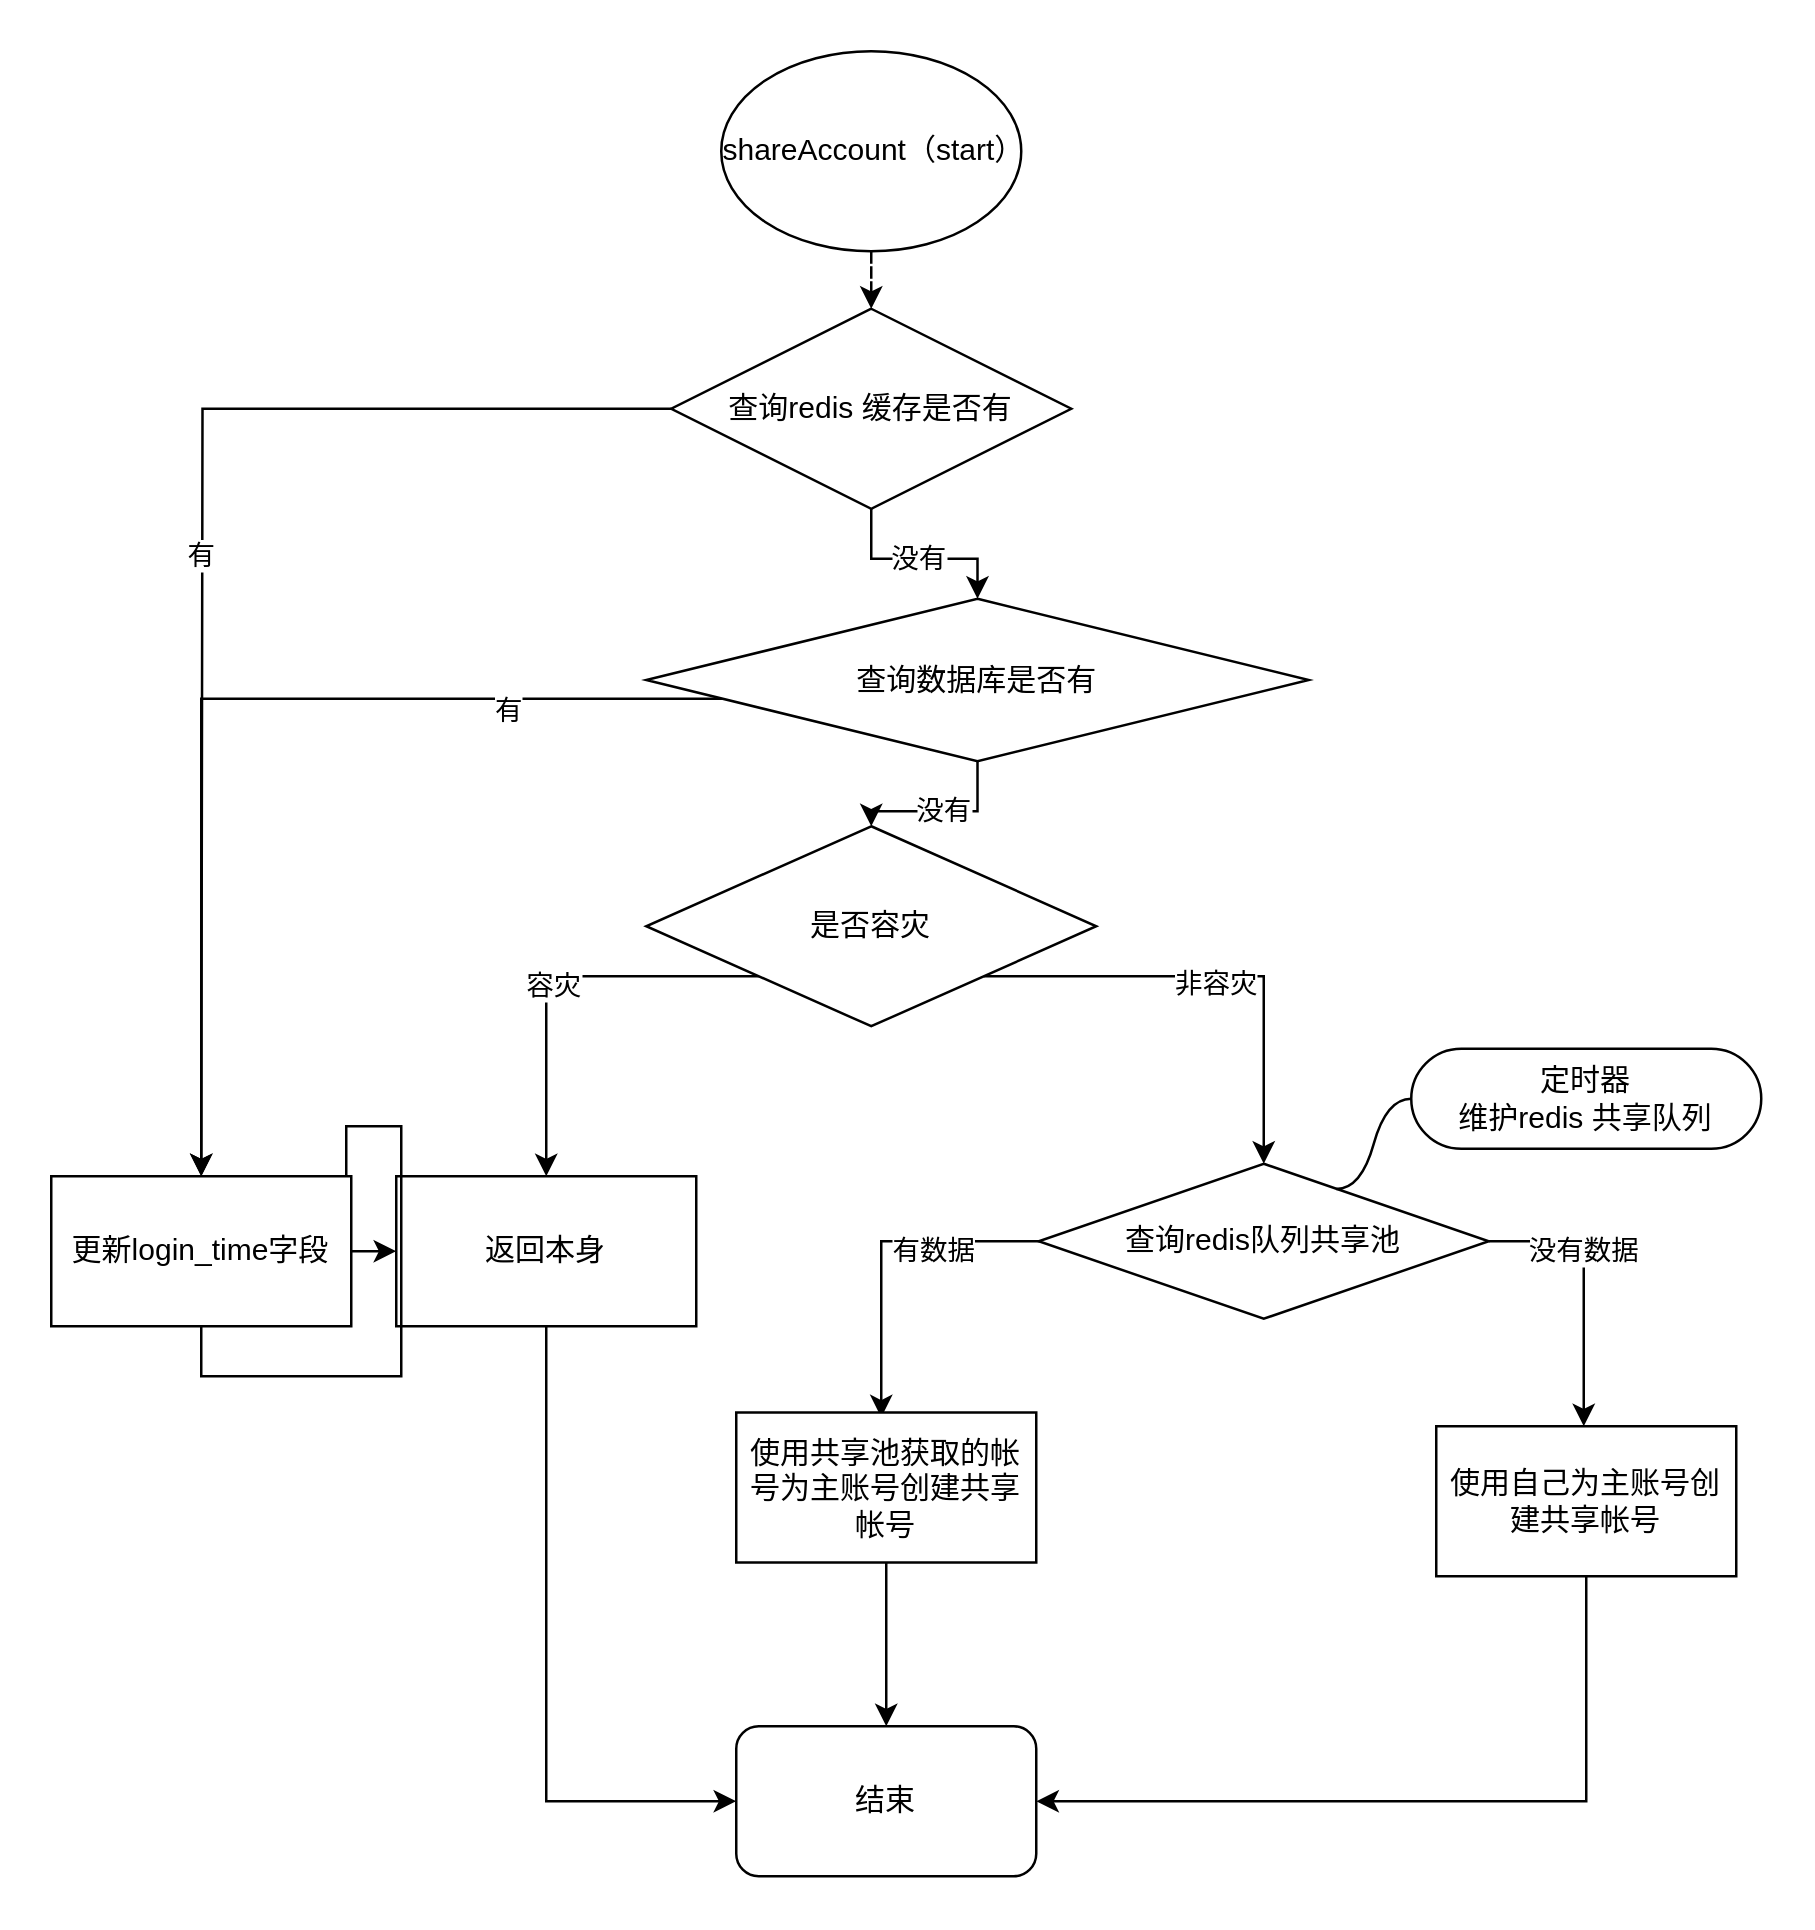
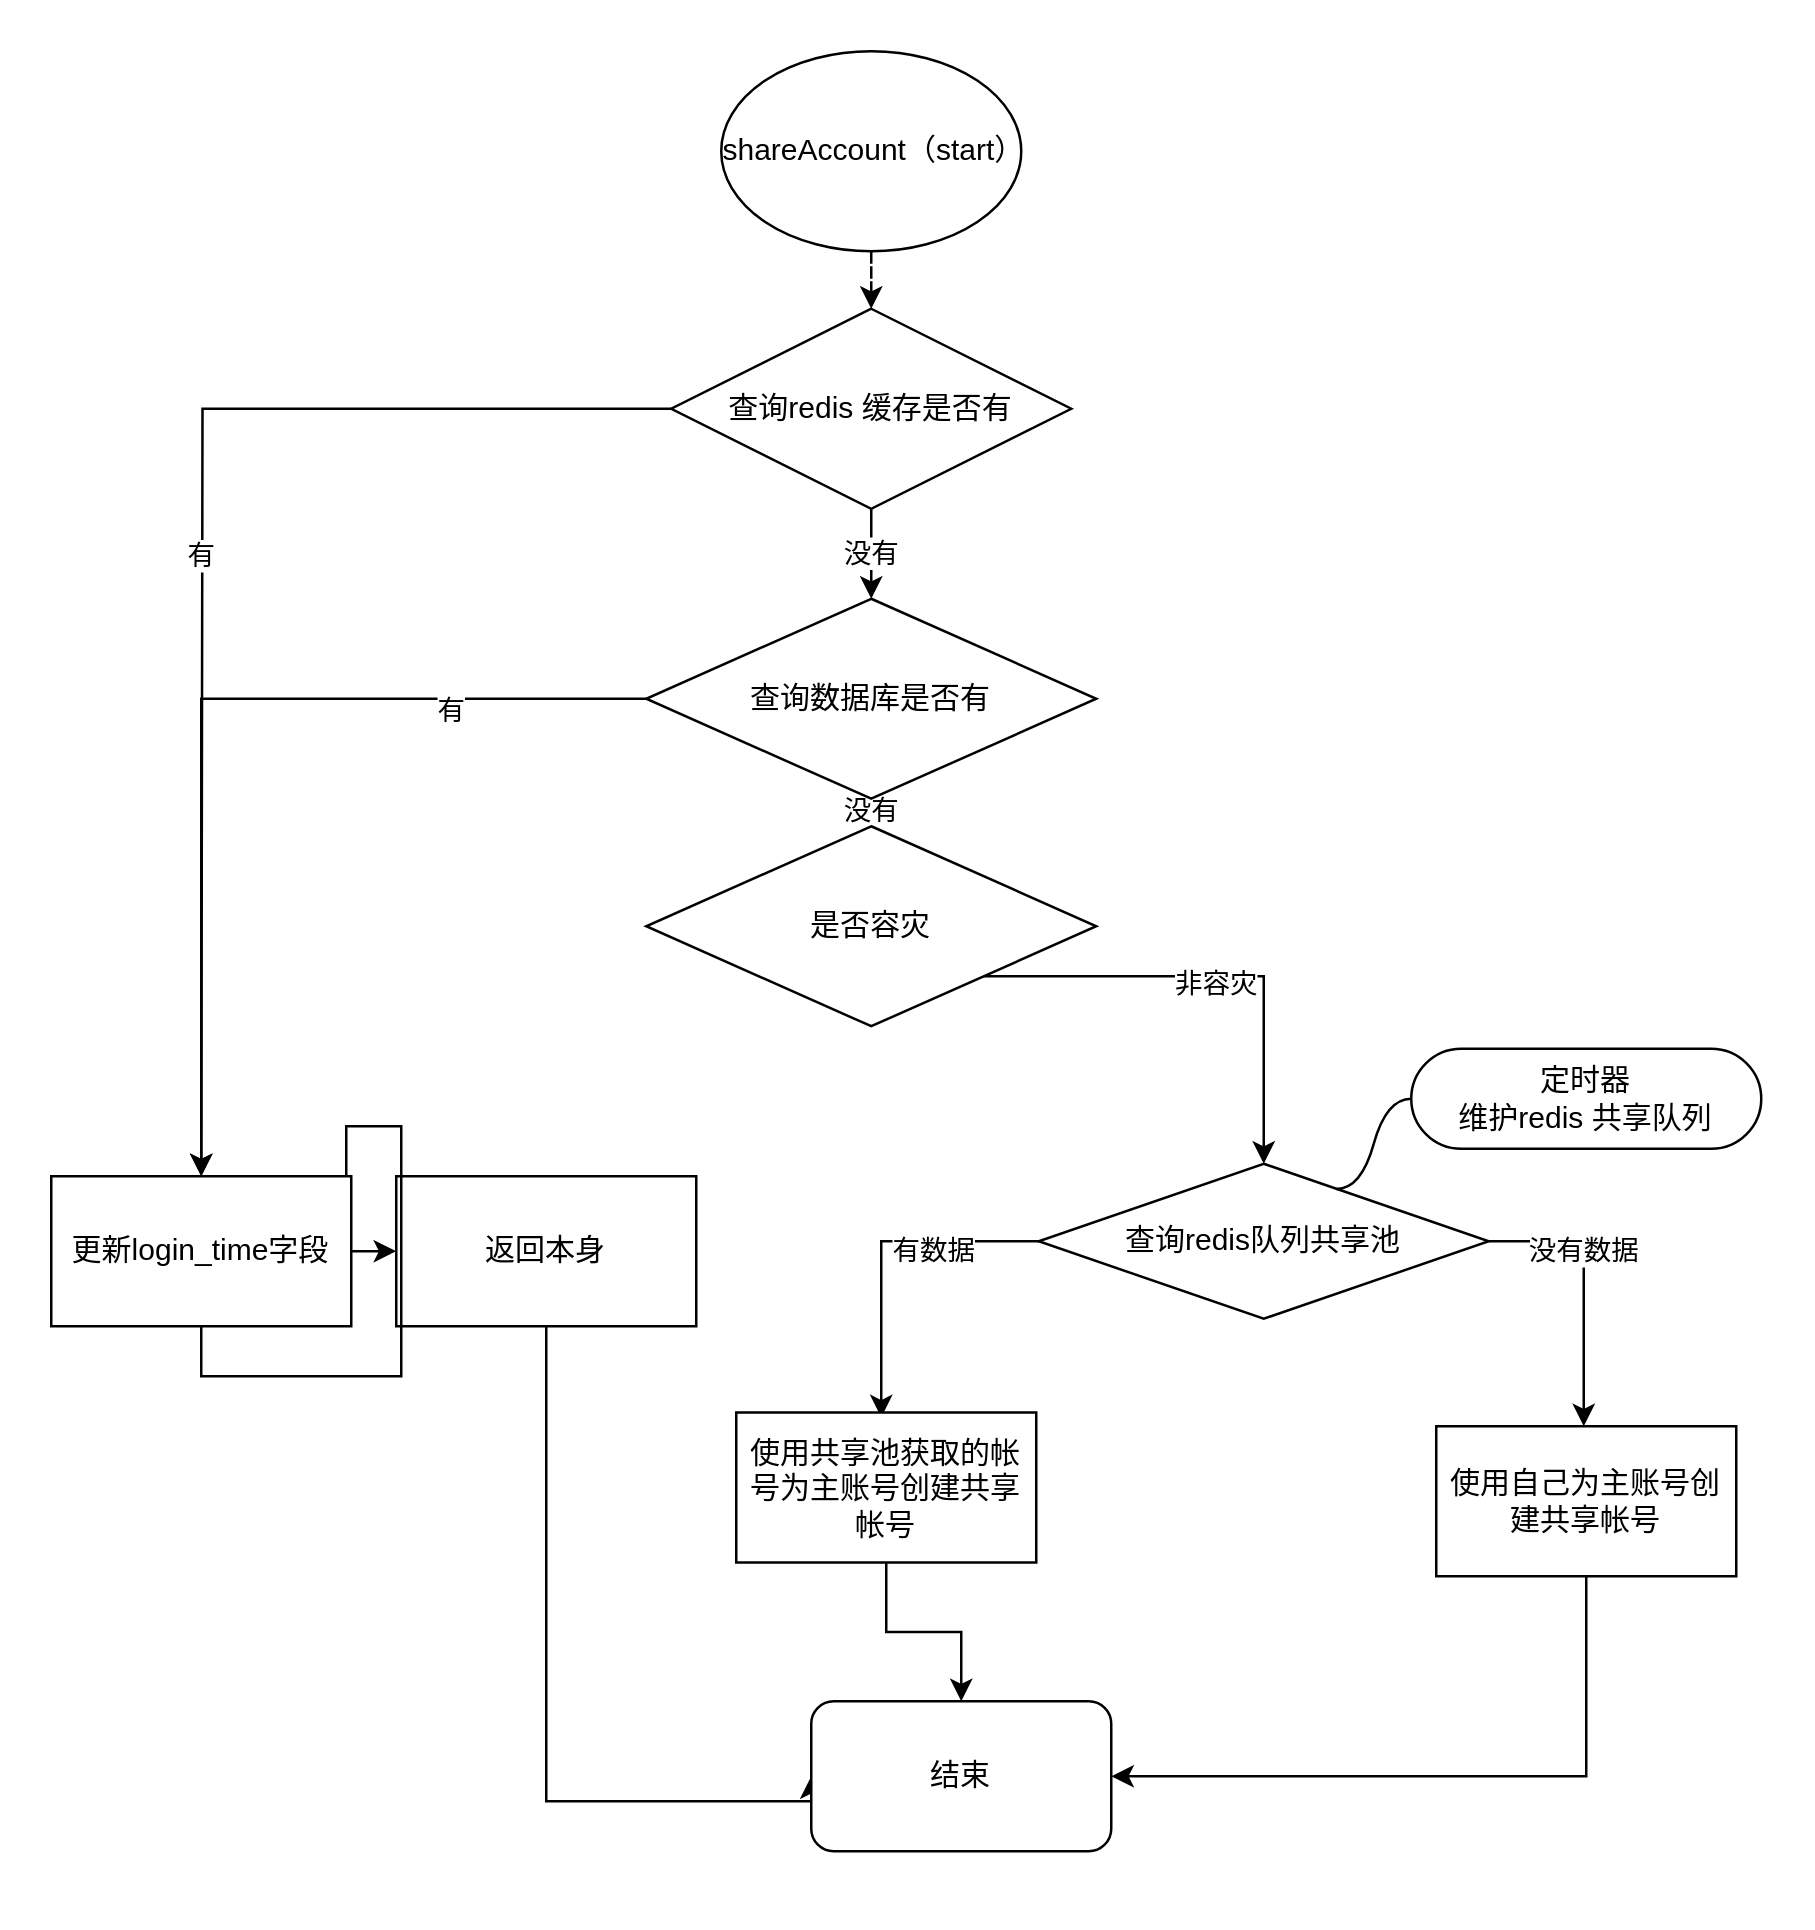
  <mxCell id="0" />
  <mxCell id="1" parent="0" />
  <mxCell id="2" value="" style="edgeStyle=orthogonalEdgeStyle;rounded=0;orthogonalLoop=1;jettySize=auto;html=1;dashed=1;" edge="1" parent="1" source="3" target="6"><mxGeometry relative="1" as="geometry" /></mxCell>
  <mxCell id="3" value="shareAccount（start）" style="ellipse;whiteSpace=wrap;html=1;" vertex="1" parent="1"><mxGeometry x="288" y="20" width="120" height="80" as="geometry" /></mxCell>
  <mxCell id="4" value="没有" style="edgeStyle=orthogonalEdgeStyle;rounded=0;orthogonalLoop=1;jettySize=auto;html=1;" edge="1" parent="1" source="6" target="10"><mxGeometry relative="1" as="geometry" /></mxCell>
  <mxCell id="5" value="有" style="edgeStyle=orthogonalEdgeStyle;rounded=0;orthogonalLoop=1;jettySize=auto;html=1;entryX=0.5;entryY=0;entryDx=0;entryDy=0;" edge="1" parent="1" source="6"><mxGeometry relative="1" as="geometry"><mxPoint x="80" y="470" as="targetPoint" /></mxGeometry></mxCell>
  <mxCell id="6" value="查询redis 缓存是否有" style="rhombus;whiteSpace=wrap;html=1;" vertex="1" parent="1"><mxGeometry x="268" y="123" width="160" height="80" as="geometry" /></mxCell>
  <mxCell id="7" value="没有" style="edgeStyle=orthogonalEdgeStyle;rounded=0;orthogonalLoop=1;jettySize=auto;html=1;" edge="1" parent="1" source="10" target="23"><mxGeometry relative="1" as="geometry" /></mxCell>
  <mxCell id="8" style="edgeStyle=orthogonalEdgeStyle;rounded=0;orthogonalLoop=1;jettySize=auto;html=1;entryX=0.5;entryY=0;entryDx=0;entryDy=0;" edge="1" parent="1" source="10"><mxGeometry relative="1" as="geometry"><mxPoint x="80" y="470" as="targetPoint" /><Array as="points"><mxPoint x="80" y="279" /></Array></mxGeometry></mxCell>
  <mxCell id="9" value="有" style="edgeLabel;html=1;align=center;verticalAlign=middle;resizable=0;points=[];" vertex="1" connectable="0" parent="8"><mxGeometry x="-0.572" y="4" relative="1" as="geometry"><mxPoint as="offset" /></mxGeometry></mxCell>
- <mxCell id="10" value="查询数据库是否有" style="rhombus;whiteSpace=wrap;html=1;" vertex="1" parent="1"><mxGeometry x="258" y="239" width="265" height="65" as="geometry" /></mxCell>
+ <mxCell id="10" value="查询数据库是否有" style="rhombus;whiteSpace=wrap;html=1;" vertex="1" parent="1"><mxGeometry x="258" y="239" width="180" height="80" as="geometry" /></mxCell>
  <mxCell id="11" value="" style="edgeStyle=orthogonalEdgeStyle;rounded=0;orthogonalLoop=1;jettySize=auto;html=1;exitX=1;exitY=0.5;exitDx=0;exitDy=0;" edge="1" parent="1" source="24" target="16"><mxGeometry relative="1" as="geometry"><mxPoint x="595" y="506" as="sourcePoint" /><Array as="points"><mxPoint x="633" y="496" /></Array></mxGeometry></mxCell>
  <mxCell id="12" value="没有数据" style="edgeLabel;html=1;align=center;verticalAlign=middle;resizable=0;points=[];" vertex="1" connectable="0" parent="11"><mxGeometry x="-0.259" y="-1" relative="1" as="geometry"><mxPoint as="offset" /></mxGeometry></mxCell>
  <mxCell id="13" style="edgeStyle=orthogonalEdgeStyle;rounded=0;orthogonalLoop=1;jettySize=auto;html=1;entryX=0.4;entryY=0.033;entryDx=0;entryDy=0;entryPerimeter=0;exitX=0;exitY=0.5;exitDx=0;exitDy=0;" edge="1" parent="1"><mxGeometry relative="1" as="geometry"><mxPoint x="425" y="496" as="sourcePoint" /><mxPoint x="352" y="566.48" as="targetPoint" /><Array as="points"><mxPoint x="352" y="496" /></Array></mxGeometry></mxCell>
  <mxCell id="14" value="有数据" style="edgeLabel;html=1;align=center;verticalAlign=middle;resizable=0;points=[];" vertex="1" connectable="0" parent="13"><mxGeometry x="-0.256" y="3" relative="1" as="geometry"><mxPoint as="offset" /></mxGeometry></mxCell>
  <mxCell id="15" style="edgeStyle=orthogonalEdgeStyle;rounded=0;orthogonalLoop=1;jettySize=auto;html=1;entryX=1;entryY=0.5;entryDx=0;entryDy=0;exitX=0.5;exitY=1;exitDx=0;exitDy=0;" edge="1" parent="1" source="16" target="29"><mxGeometry relative="1" as="geometry" /></mxCell>
  <mxCell id="16" value="使用自己为主账号创建共享帐号" style="whiteSpace=wrap;html=1;" vertex="1" parent="1"><mxGeometry x="574" y="570" width="120" height="60" as="geometry" /></mxCell>
  <mxCell id="17" style="edgeStyle=orthogonalEdgeStyle;rounded=0;orthogonalLoop=1;jettySize=auto;html=1;" edge="1" parent="1" source="18" target="29"><mxGeometry relative="1" as="geometry" /></mxCell>
  <mxCell id="18" value="使用共享池获取的帐号为主账号创建共享帐号" style="whiteSpace=wrap;html=1;" vertex="1" parent="1"><mxGeometry x="294" y="564.5" width="120" height="60" as="geometry" /></mxCell>
  <mxCell id="19" style="edgeStyle=orthogonalEdgeStyle;rounded=0;orthogonalLoop=1;jettySize=auto;html=1;entryX=0.5;entryY=0;entryDx=0;entryDy=0;" edge="1" parent="1" source="23" target="24"><mxGeometry relative="1" as="geometry"><mxPoint x="578" y="480" as="targetPoint" /><Array as="points"><mxPoint x="505" y="390" /></Array></mxGeometry></mxCell>
  <mxCell id="20" value="非容灾" style="edgeLabel;html=1;align=center;verticalAlign=middle;resizable=0;points=[];" vertex="1" connectable="0" parent="19"><mxGeometry x="-0.014" y="-2" relative="1" as="geometry"><mxPoint as="offset" /></mxGeometry></mxCell>
- <mxCell id="21" style="edgeStyle=orthogonalEdgeStyle;rounded=0;orthogonalLoop=1;jettySize=auto;html=1;" edge="1" parent="1" source="23" target="26"><mxGeometry relative="1" as="geometry"><mxPoint x="218" y="500" as="targetPoint" /><Array as="points"><mxPoint x="218" y="390" /><mxPoint x="218" y="500" /></Array></mxGeometry></mxCell>
- <mxCell id="22" value="容灾" style="edgeLabel;html=1;align=center;verticalAlign=middle;resizable=0;points=[];" vertex="1" connectable="0" parent="21"><mxGeometry x="0.067" y="2" relative="1" as="geometry"><mxPoint as="offset" /></mxGeometry></mxCell>
  <mxCell id="23" value="是否容灾" style="rhombus;whiteSpace=wrap;html=1;" vertex="1" parent="1"><mxGeometry x="258" y="330" width="180" height="80" as="geometry" /></mxCell>
  <mxCell id="24" value="查询redis队列共享池" style="rhombus;whiteSpace=wrap;html=1;" vertex="1" parent="1"><mxGeometry x="415" y="465" width="180" height="62" as="geometry" /></mxCell>
  <mxCell id="25" style="edgeStyle=orthogonalEdgeStyle;rounded=0;orthogonalLoop=1;jettySize=auto;html=1;entryX=0;entryY=0.5;entryDx=0;entryDy=0;" edge="1" parent="1" source="26" target="29"><mxGeometry relative="1" as="geometry"><Array as="points"><mxPoint x="218" y="720" /></Array></mxGeometry></mxCell>
  <mxCell id="26" value="返回本身" style="rounded=0;whiteSpace=wrap;html=1;" vertex="1" parent="1"><mxGeometry x="158" y="470" width="120" height="60" as="geometry" /></mxCell>
  <mxCell id="27" value="定时器&lt;br&gt;维护redis 共享队列" style="whiteSpace=wrap;html=1;rounded=1;arcSize=50;align=center;verticalAlign=middle;strokeWidth=1;autosize=1;spacing=4;treeFolding=1;treeMoving=1;newEdgeStyle={&quot;edgeStyle&quot;:&quot;entityRelationEdgeStyle&quot;,&quot;startArrow&quot;:&quot;none&quot;,&quot;endArrow&quot;:&quot;none&quot;,&quot;segment&quot;:10,&quot;curved&quot;:1};" vertex="1" parent="1"><mxGeometry x="564" y="419" width="140" height="40" as="geometry" /></mxCell>
  <mxCell id="28" value="" style="edgeStyle=entityRelationEdgeStyle;startArrow=none;endArrow=none;segment=10;curved=1;rounded=0;exitX=0.661;exitY=0.163;exitDx=0;exitDy=0;exitPerimeter=0;" edge="1" target="27" parent="1" source="24"><mxGeometry relative="1" as="geometry"><mxPoint x="558" y="466" as="sourcePoint" /></mxGeometry></mxCell>
- <mxCell id="29" value="结束" style="rounded=1;whiteSpace=wrap;html=1;" vertex="1" parent="1"><mxGeometry x="294" y="690" width="120" height="60" as="geometry" /></mxCell>
+ <mxCell id="29" value="结束" style="rounded=1;whiteSpace=wrap;html=1;" vertex="1" parent="1"><mxGeometry x="324" y="680" width="120" height="60" as="geometry" /></mxCell>
  <mxCell id="30" style="edgeStyle=orthogonalEdgeStyle;rounded=0;orthogonalLoop=1;jettySize=auto;html=1;exitX=0.5;exitY=1;exitDx=0;exitDy=0;" edge="1" parent="1" source="31" target="26"><mxGeometry relative="1" as="geometry" /></mxCell>
  <mxCell id="31" value="&lt;span&gt;更新login_time字段&lt;/span&gt;" style="rounded=0;whiteSpace=wrap;html=1;" vertex="1" parent="1"><mxGeometry x="20" y="470" width="120" height="60" as="geometry" /></mxCell>
